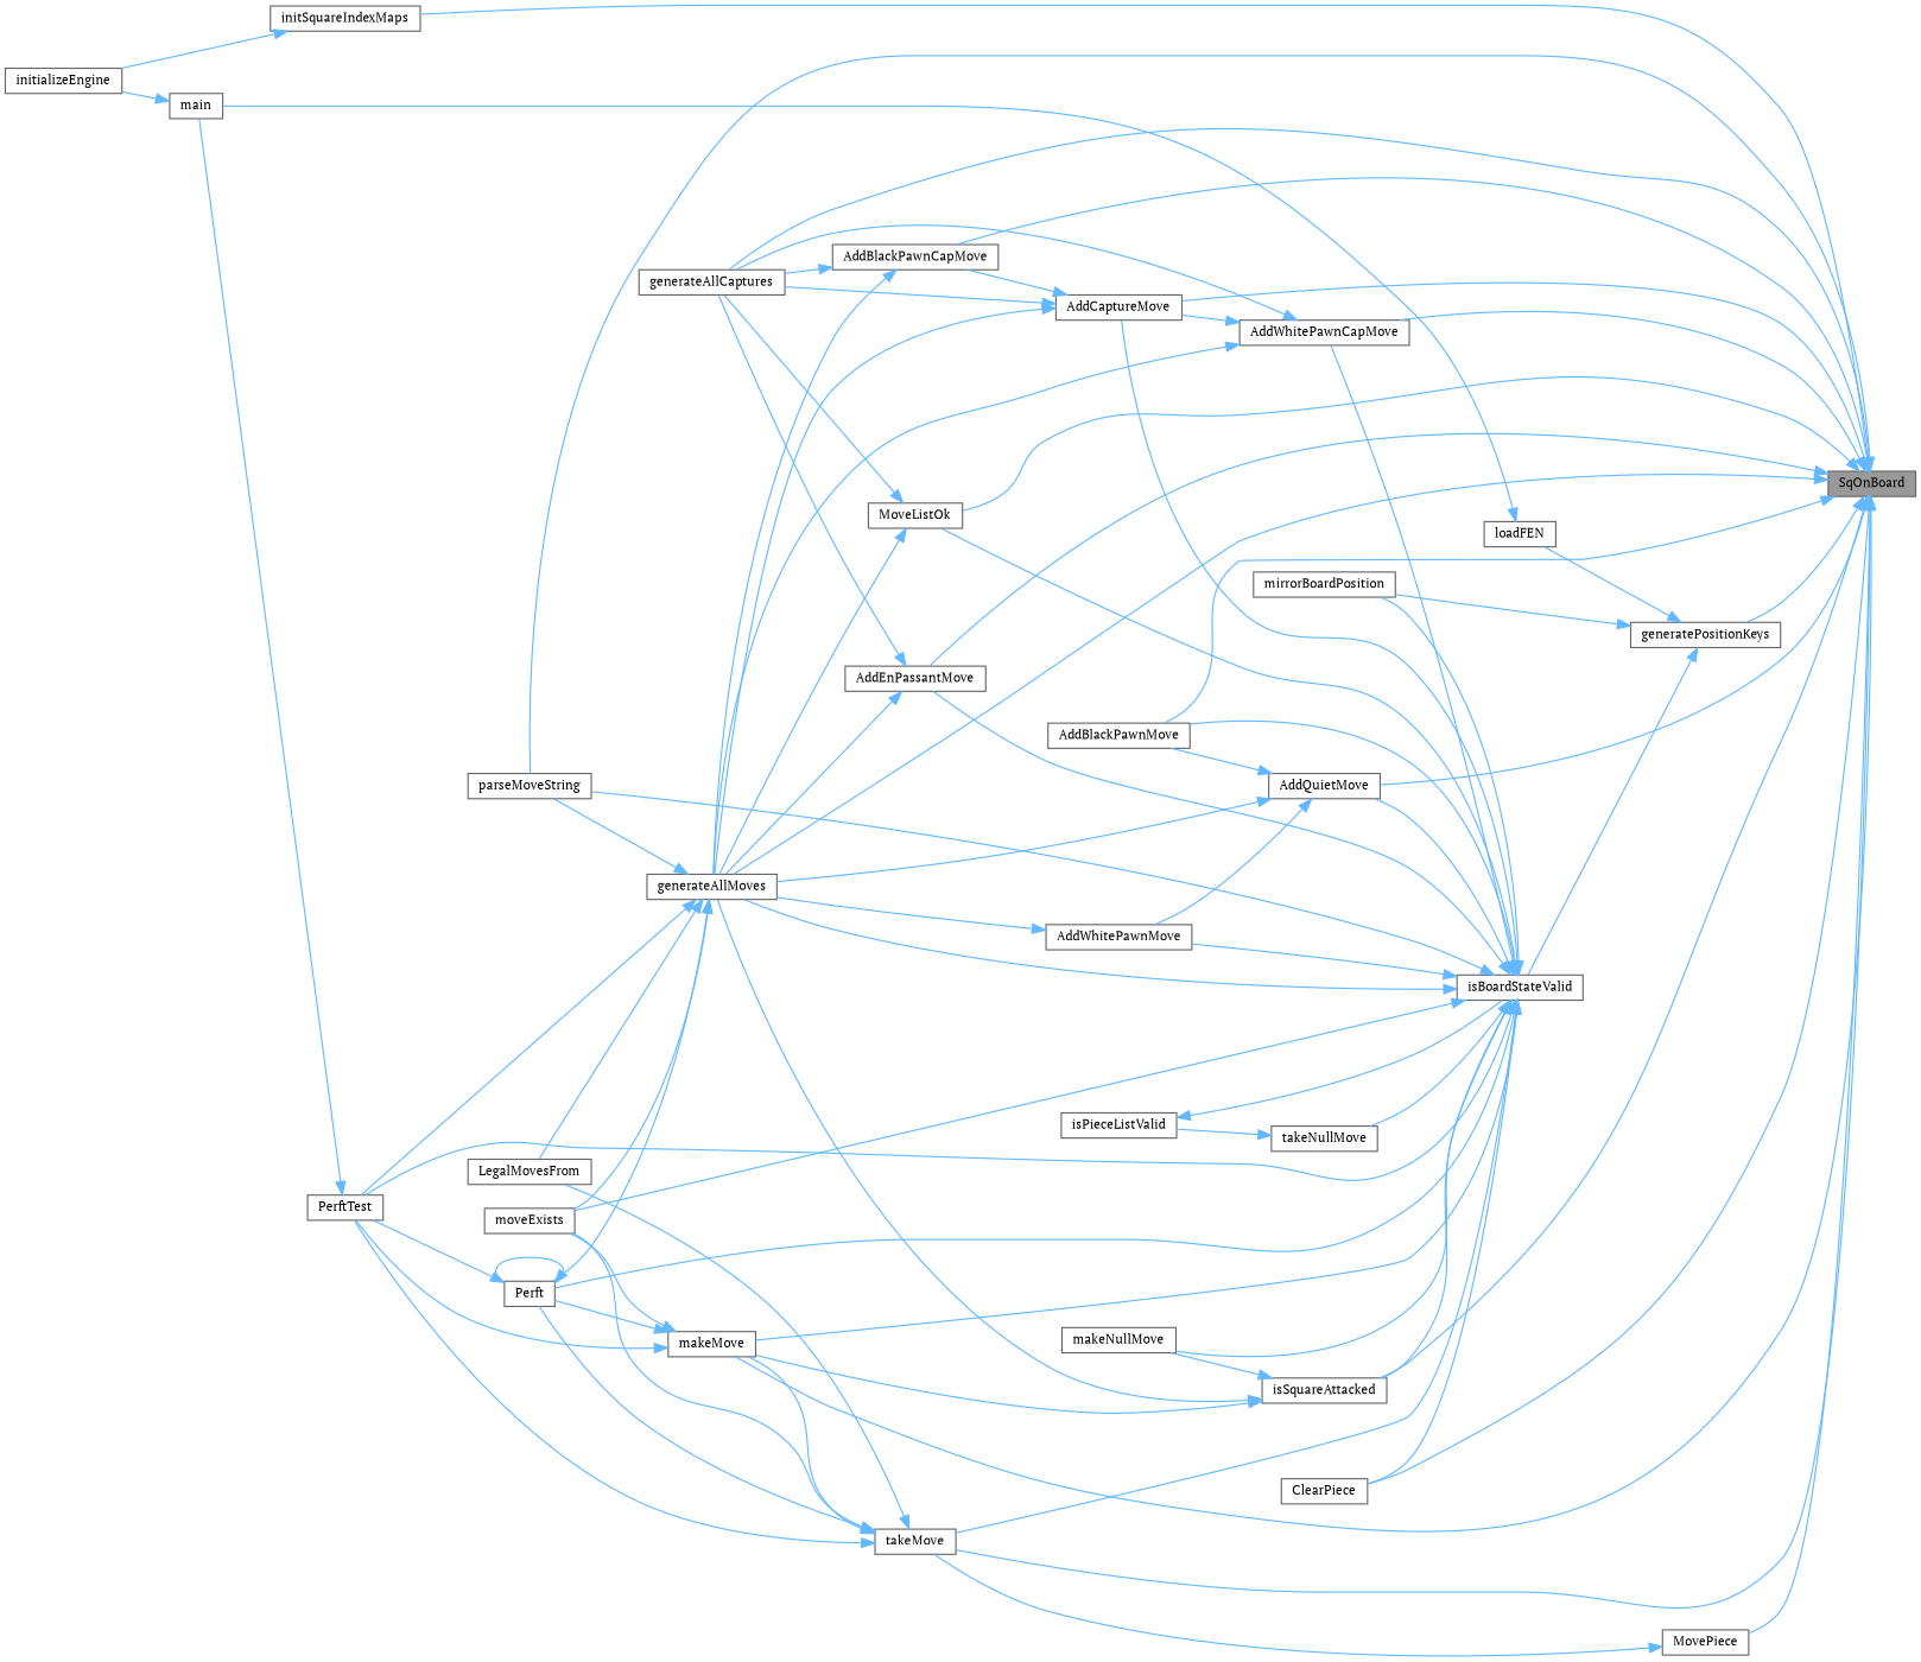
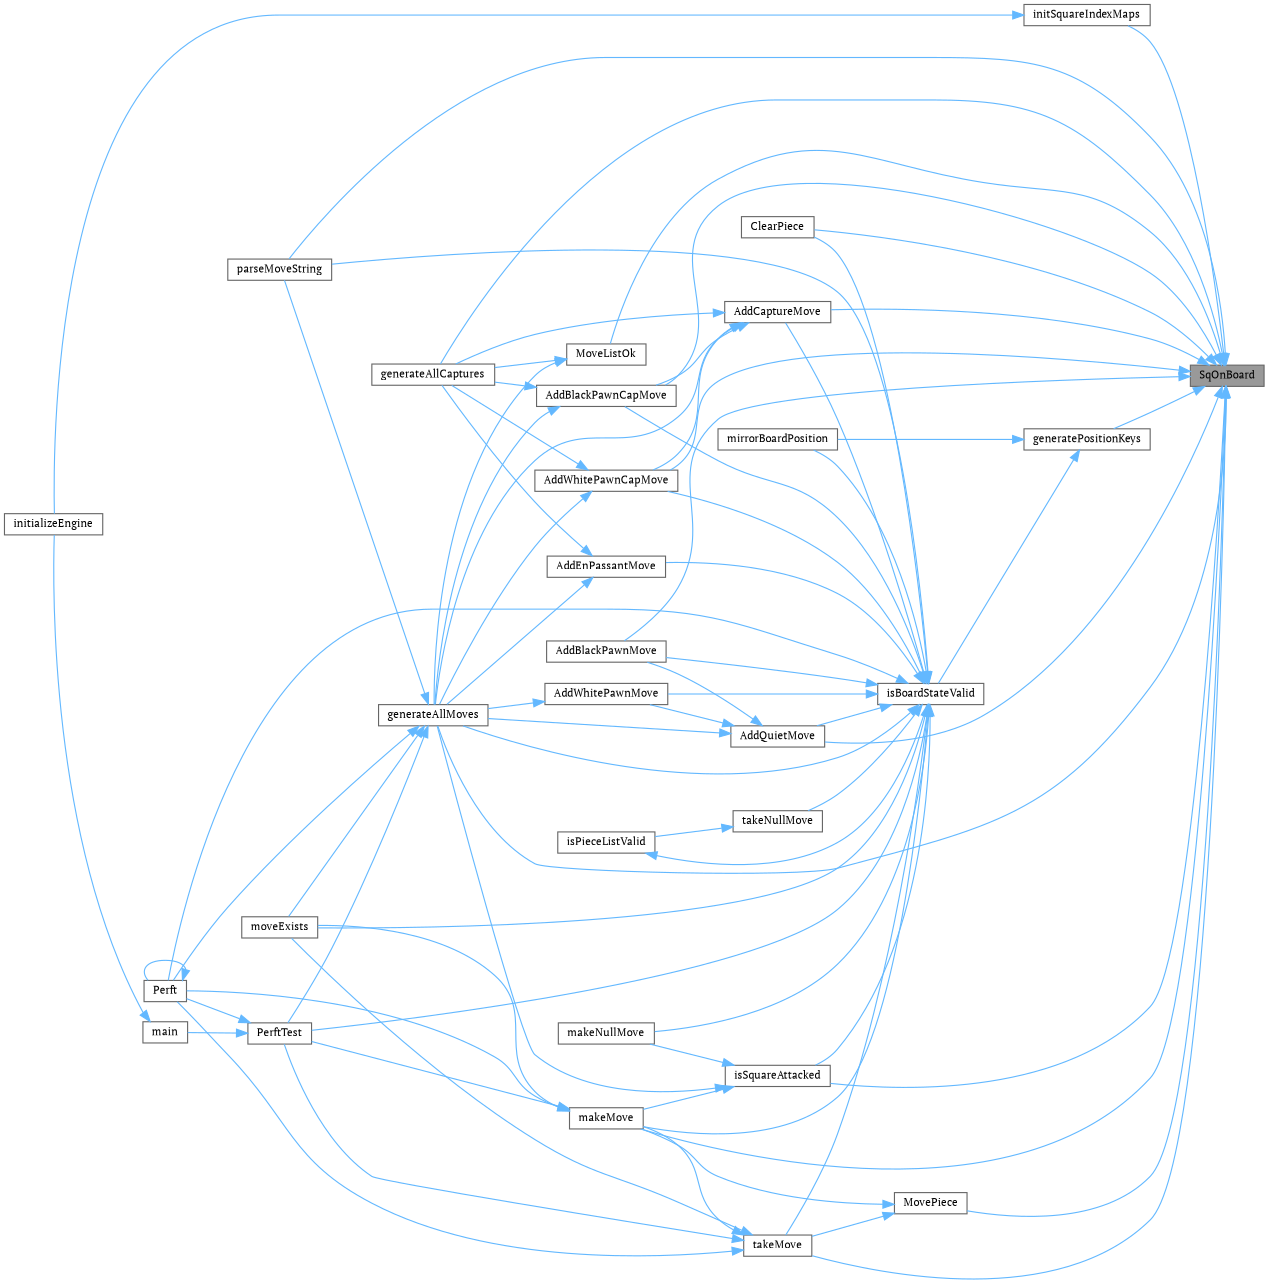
  digraph {
    fontname="PT Serif"
    rankdir=RL
    node [color=grey40 fillcolor=white fontname="PT Serif" fontsize=10 shape=box style=filled]
    edge [color=steelblue1 dir=back fontname="PT Serif" fontsize=10 labelfontname=Helvetica labelfontsize=10 style=solid]
    n1 [color=gray40 fillcolor=grey60 fontcolor=black height=0.2 label=SqOnBoard width=0.4]
    n2 [height=0.2 label=AddBlackPawnCapMove width=0.4]
    n3 [height=0.2 label=generateAllCaptures width=0.4]
    n4 [height=0.2 label=generateAllMoves width=0.4]
    n5 [height=0.2 label=parseMoveString width=0.4]
    n6 [height=0.2 label=AddBlackPawnMove width=0.4]
    n7 [height=0.2 label=AddCaptureMove width=0.4]
    n8 [height=0.2 label=AddWhitePawnCapMove width=0.4]
    n9 [height=0.2 label=AddEnPassantMove width=0.4]
    n10 [height=0.2 label=makeMove width=0.4]
    n11 [height=0.2 label=takeMove width=0.4]
    n12 [height=0.2 label=AddQuietMove width=0.4]
    n13 [height=0.2 label=ClearPiece width=0.4]
    n14 [height=0.2 label=generatePositionKeys width=0.4]
    n15 [height=0.2 label=isSquareAttacked width=0.4]
    n16 [height=0.2 label=initSquareIndexMaps width=0.4]
    n17 [height=0.2 label=MoveListOk width=0.4]
    n18 [height=0.2 label=MovePiece width=0.4]
-   n19 [height=0.2 label=LegalMovesFrom width=0.4]
    n20 [height=0.2 label=moveExists width=0.4]
    n21 [height=0.2 label=Perft width=0.4]
    n22 [height=0.2 label=PerftTest width=0.4]
    n23 [height=0.2 label=AddWhitePawnMove width=0.4]
    n24 [height=0.2 label=isBoardStateValid width=0.4]
    n25 [height=0.2 label=mirrorBoardPosition width=0.4]
-   n26 [height=0.2 label=loadFEN width=0.4]
    n27 [height=0.2 label=makeNullMove width=0.4]
    n28 [height=0.2 label=initializeEngine width=0.4]
    n29 [height=0.2 label=isPieceListValid width=0.4]
    n30 [height=0.2 label=main width=0.4]
    n31 [height=0.2 label=takeNullMove width=0.4]
    n1 -> n2
    n1 -> n3
    n1 -> n4
    n1 -> n5
    n1 -> n6
    n1 -> n7
    n1 -> n8
-   n1 -> n9
    n1 -> n10
    n1 -> n11
    n1 -> n12
    n1 -> n13
    n1 -> n14
    n1 -> n15
    n1 -> n16
    n1 -> n17
    n1 -> n18
    n2 -> n3
    n2 -> n4
    n4 -> n5
-   n4 -> n19
    n4 -> n20
    n4 -> n21
    n4 -> n22
    n7 -> n2
    n7 -> n3
    n7 -> n4
-   n8 -> n7
+   n7 -> n8
    n8 -> n3
    n8 -> n4
    n9 -> n3
    n9 -> n4
    n10 -> n20
    n10 -> n21
    n10 -> n22
    n11 -> n10
-   n11 -> n19
    n11 -> n20
    n11 -> n21
    n11 -> n22
    n12 -> n4
    n12 -> n6
    n12 -> n23
    n14 -> n24
    n14 -> n25
-   n14 -> n26
    n15 -> n4
    n15 -> n10
    n15 -> n27
    n16 -> n28
    n17 -> n3
    n17 -> n4
+   n18 -> n10
    n18 -> n11
    n21 -> n21
-   n21 -> n22
+   n22 -> n21
    n22 -> n30
    n23 -> n4
-   n24 -> n17
+   n24 -> n2
    n24 -> n4
    n24 -> n5
    n24 -> n6
    n24 -> n7
    n24 -> n8
    n24 -> n9
    n24 -> n10
    n24 -> n11
    n24 -> n12
    n24 -> n13
    n24 -> n15
    n24 -> n20
    n24 -> n21
    n24 -> n22
    n24 -> n23
    n24 -> n25
    n24 -> n27
    n24 -> n31
-   n26 -> n30
    n29 -> n24
    n30 -> n28
    n31 -> n29
  }
